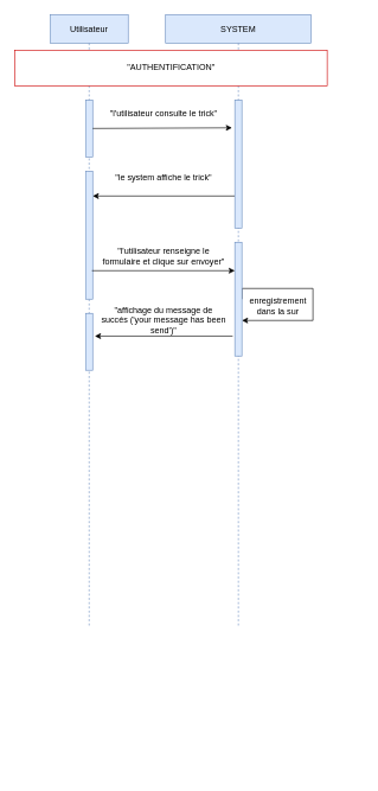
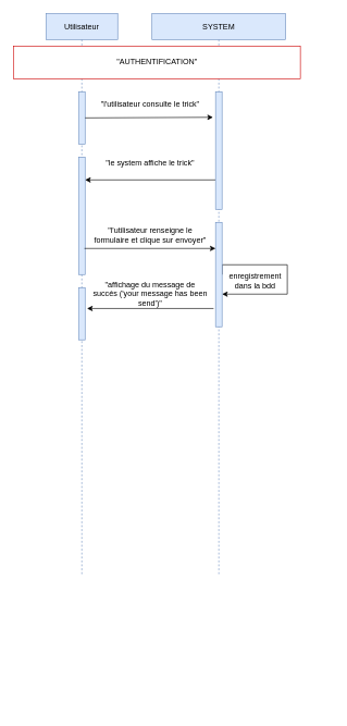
  <mxCell id="0" />
  <mxCell id="1" parent="0" />
  <mxCell id="2" value="Utilisateur" style="shape=umlLifeline;perimeter=lifelinePerimeter;container=1;collapsible=0;recursiveResize=0;rounded=0;shadow=0;strokeWidth=1;fillColor=#dae8fc;strokeColor=#6c8ebf;" parent="1" vertex="1"><mxGeometry x="70" y="20" width="110" height="860" as="geometry" /></mxCell>
  <mxCell id="3" value="" style="html=1;strokeColor=#6c8ebf;fillColor=#dae8fc;" parent="2" vertex="1"><mxGeometry x="50" y="120" width="10" height="80" as="geometry" /></mxCell>
  <mxCell id="4" value="" style="group" parent="2" vertex="1" connectable="0"><mxGeometry x="50" y="300" width="10" height="770" as="geometry" /></mxCell>
  <mxCell id="5" value="" style="group" parent="4" vertex="1" connectable="0"><mxGeometry width="10" height="770" as="geometry" /></mxCell>
  <mxCell id="6" style="edgeStyle=orthogonalEdgeStyle;rounded=0;orthogonalLoop=1;jettySize=auto;html=1;exitX=0.5;exitY=1;exitDx=0;exitDy=0;dashed=1;startArrow=none;startFill=0;" parent="5" edge="1"><mxGeometry relative="1" as="geometry"><mxPoint x="5" y="340" as="sourcePoint" /><mxPoint x="5" y="340" as="targetPoint" /></mxGeometry></mxCell>
  <mxCell id="7" value="" style="html=1;strokeColor=#6c8ebf;fillColor=#dae8fc;" vertex="1" parent="2"><mxGeometry x="50" y="220" width="10" height="180" as="geometry" /></mxCell>
  <mxCell id="8" value="" style="html=1;strokeColor=#6c8ebf;fillColor=#dae8fc;" vertex="1" parent="2"><mxGeometry x="50" y="420" width="10" height="80" as="geometry" /></mxCell>
  <mxCell id="9" value="SYSTEM" style="shape=umlLifeline;perimeter=lifelinePerimeter;container=0;collapsible=0;recursiveResize=0;rounded=0;shadow=0;strokeWidth=1;fillColor=#dae8fc;strokeColor=#6c8ebf;" parent="1" vertex="1"><mxGeometry x="232.5" y="20" width="205" height="860" as="geometry" /></mxCell>
  <mxCell id="10" style="edgeStyle=orthogonalEdgeStyle;rounded=0;orthogonalLoop=1;jettySize=auto;html=1;exitX=0.5;exitY=1;exitDx=0;exitDy=0;dashed=1;startArrow=none;startFill=0;" parent="1" edge="1"><mxGeometry x="395" y="80" as="geometry"><mxPoint x="335" y="720" as="sourcePoint" /><mxPoint x="335" y="720" as="targetPoint" /></mxGeometry></mxCell>
  <mxCell id="11" style="edgeStyle=orthogonalEdgeStyle;rounded=0;orthogonalLoop=1;jettySize=auto;html=1;exitX=1;exitY=0.25;exitDx=0;exitDy=0;entryX=1;entryY=0.713;entryDx=0;entryDy=0;entryPerimeter=0;strokeColor=none;" edge="1" parent="1"><mxGeometry relative="1" as="geometry"><mxPoint x="340" y="385" as="sourcePoint" /><mxPoint x="340" y="523.9" as="targetPoint" /><Array as="points"><mxPoint x="510" y="348" /><mxPoint x="510" y="417" /></Array></mxGeometry></mxCell>
  <mxCell id="12" style="edgeStyle=orthogonalEdgeStyle;rounded=0;orthogonalLoop=1;jettySize=auto;html=1;exitX=0.5;exitY=1;exitDx=0;exitDy=0;" edge="1" parent="1"><mxGeometry relative="1" as="geometry"><mxPoint x="395" y="590" as="sourcePoint" /><mxPoint x="395" y="590" as="targetPoint" /></mxGeometry></mxCell>
  <mxCell id="13" value="&quot;AUTHENTIFICATION&quot;" style="html=1;strokeColor=#CC0000;" vertex="1" parent="1"><mxGeometry x="20" y="70" width="440" height="50" as="geometry" /></mxCell>
  <mxCell id="14" style="edgeStyle=none;rounded=0;orthogonalLoop=1;jettySize=auto;html=1;exitX=0;exitY=0.75;exitDx=0;exitDy=0;" edge="1" parent="1" source="15"><mxGeometry relative="1" as="geometry"><mxPoint x="130" y="275" as="targetPoint" /></mxGeometry></mxCell>
  <mxCell id="15" value="" style="html=1;strokeColor=#6c8ebf;fillColor=#dae8fc;" vertex="1" parent="1"><mxGeometry x="330" y="140" width="10" height="180" as="geometry" /></mxCell>
  <mxCell id="16" style="edgeStyle=none;rounded=0;orthogonalLoop=1;jettySize=auto;html=1;exitX=1;exitY=0.5;exitDx=0;exitDy=0;entryX=-0.4;entryY=0.217;entryDx=0;entryDy=0;entryPerimeter=0;" edge="1" parent="1" source="3" target="15"><mxGeometry relative="1" as="geometry"><mxPoint x="320" y="179" as="targetPoint" /></mxGeometry></mxCell>
  <mxCell id="17" value="&quot;l'utilisateur consulte le trick&quot;" style="text;html=1;strokeColor=none;fillColor=none;align=center;verticalAlign=middle;whiteSpace=wrap;rounded=0;" vertex="1" parent="1"><mxGeometry x="140" y="150" width="180" height="20" as="geometry" /></mxCell>
  <mxCell id="18" value="&quot;le system affiche le trick&quot;" style="text;html=1;strokeColor=none;fillColor=none;align=center;verticalAlign=middle;whiteSpace=wrap;rounded=0;" vertex="1" parent="1"><mxGeometry x="140" y="240" width="180" height="20" as="geometry" /></mxCell>
  <mxCell id="19" style="edgeStyle=orthogonalEdgeStyle;rounded=0;orthogonalLoop=1;jettySize=auto;html=1;exitX=1;exitY=0.5;exitDx=0;exitDy=0;" edge="1" parent="1" source="20"><mxGeometry relative="1" as="geometry"><mxPoint x="340" y="450" as="targetPoint" /><Array as="points"><mxPoint x="440" y="405" /><mxPoint x="440" y="450" /></Array></mxGeometry></mxCell>
  <mxCell id="20" value="" style="html=1;strokeColor=#6c8ebf;fillColor=#dae8fc;" vertex="1" parent="1"><mxGeometry x="330" y="340" width="10" height="160" as="geometry" /></mxCell>
  <mxCell id="21" value="" style="endArrow=classic;html=1;entryX=0;entryY=0.25;entryDx=0;entryDy=0;" edge="1" parent="1" target="20"><mxGeometry width="50" height="50" relative="1" as="geometry"><mxPoint x="129" y="380" as="sourcePoint" /><mxPoint x="440" y="240" as="targetPoint" /></mxGeometry></mxCell>
  <mxCell id="22" value="&quot;l'utilisateur renseigne le formulaire et clique sur envoyer&quot;" style="text;html=1;strokeColor=none;fillColor=none;align=center;verticalAlign=middle;whiteSpace=wrap;rounded=0;" vertex="1" parent="1"><mxGeometry x="140" y="350" width="180" height="20" as="geometry" /></mxCell>
- <mxCell id="23" value="enregistrement dans la sur" style="text;html=1;strokeColor=none;fillColor=none;align=center;verticalAlign=middle;whiteSpace=wrap;rounded=0;" vertex="1" parent="1"><mxGeometry x="346" y="420" width="90" height="20" as="geometry" /></mxCell>
+ <mxCell id="23" value="enregistrement dans la bdd" style="text;html=1;strokeColor=none;fillColor=none;align=center;verticalAlign=middle;whiteSpace=wrap;rounded=0;" vertex="1" parent="1"><mxGeometry x="346" y="420" width="90" height="20" as="geometry" /></mxCell>
  <mxCell id="24" value="" style="endArrow=classic;html=1;" edge="1" parent="1"><mxGeometry width="50" height="50" relative="1" as="geometry"><mxPoint x="327" y="472" as="sourcePoint" /><mxPoint x="133" y="472" as="targetPoint" /></mxGeometry></mxCell>
  <mxCell id="25" value="&quot;affichage du message de succés ('your message has been send')&quot;" style="text;html=1;strokeColor=none;fillColor=none;align=center;verticalAlign=middle;whiteSpace=wrap;rounded=0;" vertex="1" parent="1"><mxGeometry x="140" y="440" width="180" height="20" as="geometry" /></mxCell>
